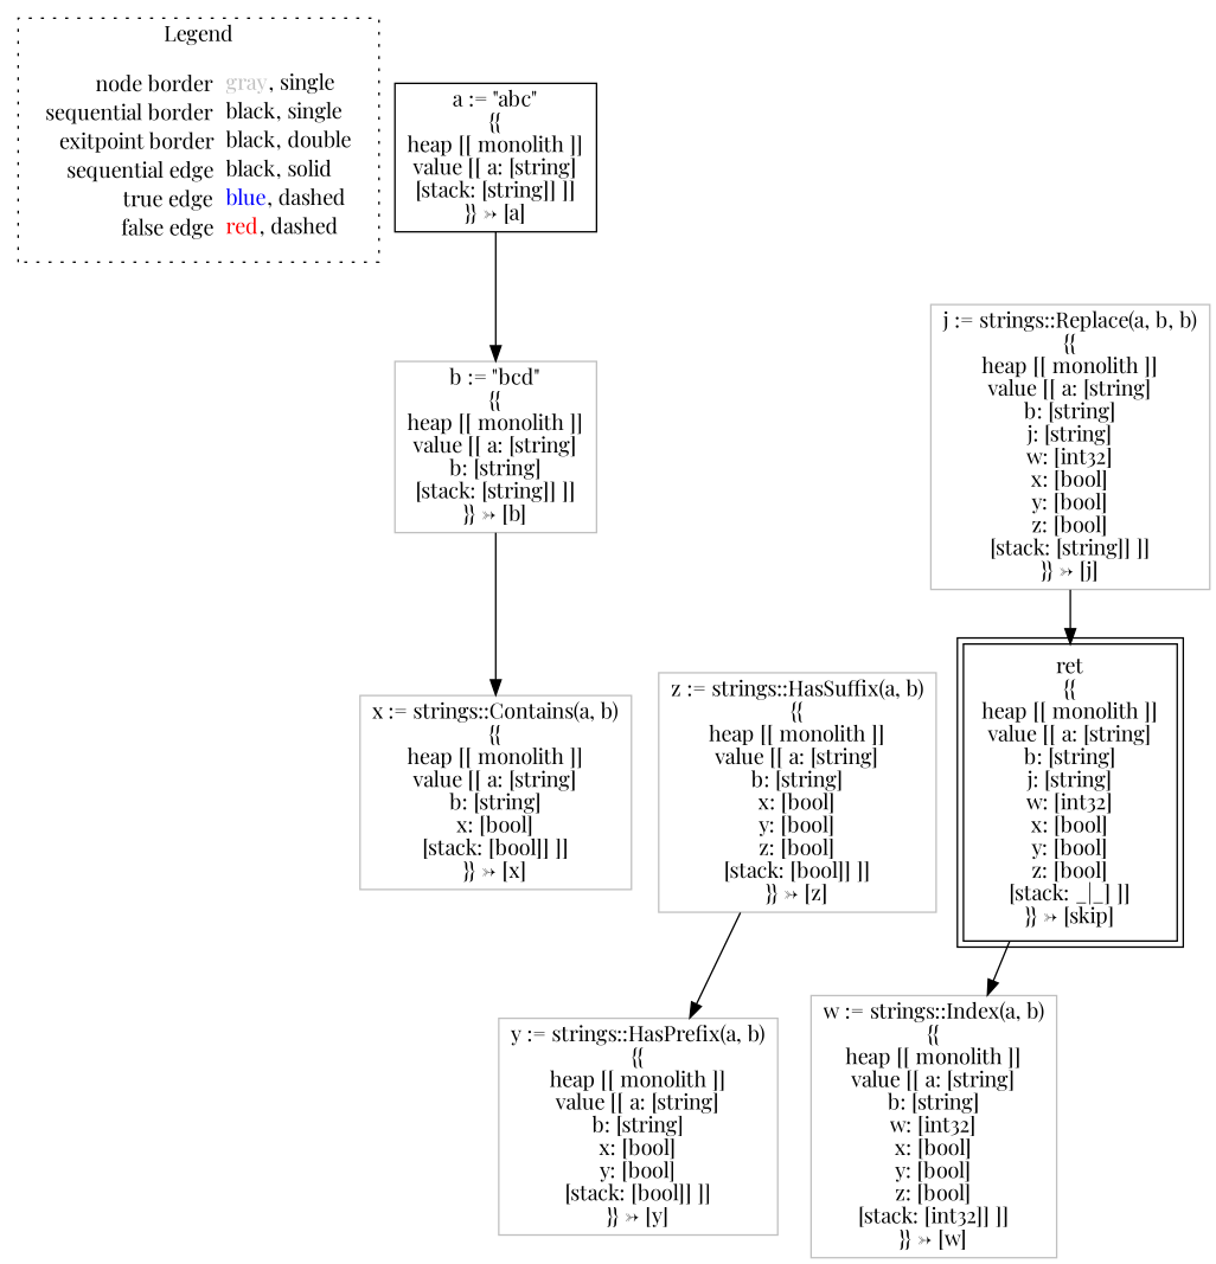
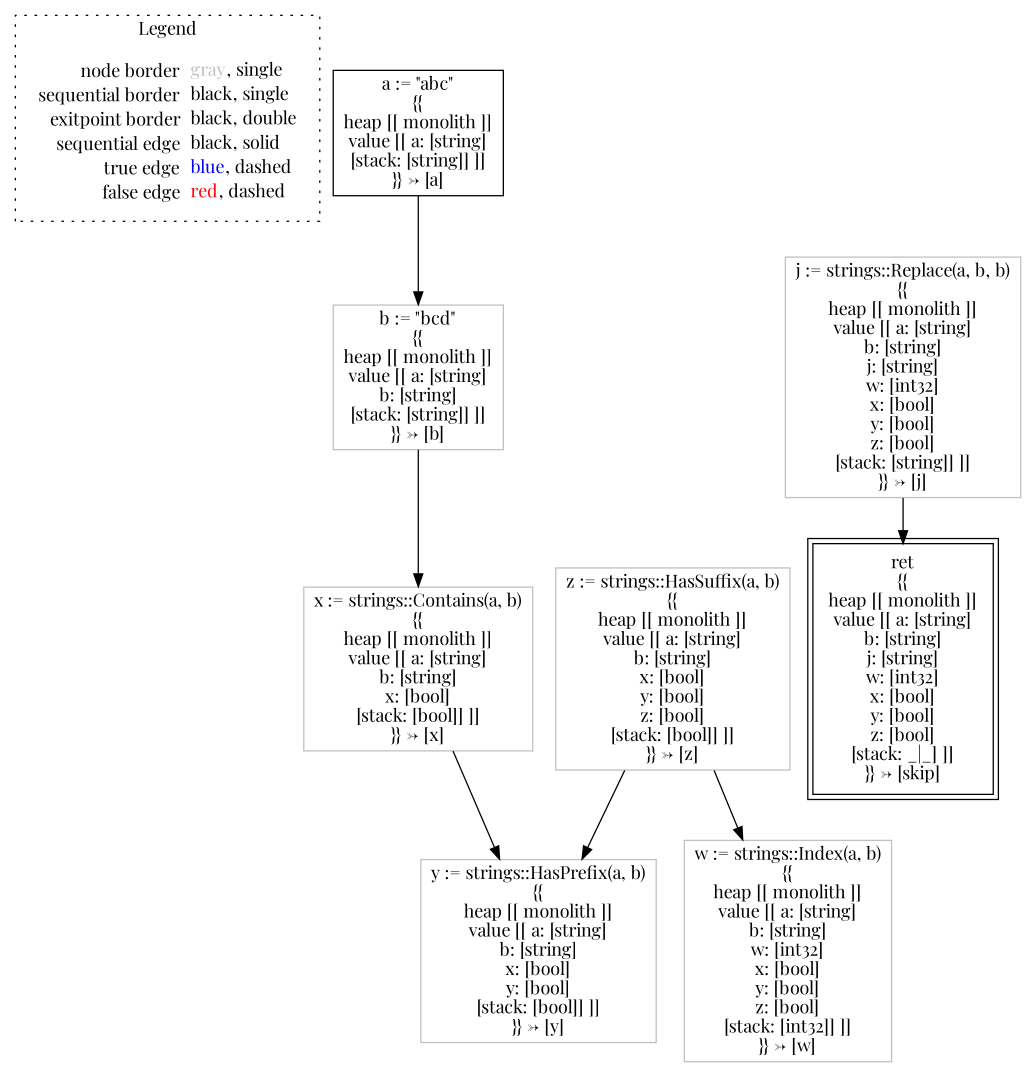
  digraph {
    fontname="Playfair Display"
    node [fontname="Playfair Display" shape=rect color=gray]
    edge [color=black fontname="Playfair Display"]
    n1 [label=<<table border="0" cellpadding="2" cellspacing="0" cellborder="0"><tr><td align="right">node border&nbsp;</td><td align="left"><font color="gray">gray</font>, single</td></tr><tr><td align="right">sequential border&nbsp;</td><td align="left"><font color="black">black</font>, single</td></tr><tr><td align="right">exitpoint border&nbsp;</td><td align="left"><font color="black">black</font>, double</td></tr><tr><td align="right">sequential edge&nbsp;</td><td align="left"><font color="black">black</font>, solid</td></tr><tr><td align="right">true edge&nbsp;</td><td align="left"><font color="blue">blue</font>, dashed</td></tr><tr><td align="right">false edge&nbsp;</td><td align="left"><font color="red">red</font>, dashed</td></tr></table>> shape=plaintext color=""]
    n2 [color=black label=<a := &quot;abc&quot;<BR/>{{<BR/>heap [[ monolith ]]<BR/>value [[ a: [string]<BR/>[stack: [string]] ]]<BR/>}} -&gt; [a]>]
    n3 [label=<b := &quot;bcd&quot;<BR/>{{<BR/>heap [[ monolith ]]<BR/>value [[ a: [string]<BR/>b: [string]<BR/>[stack: [string]] ]]<BR/>}} -&gt; [b]>]
    n4 [label=<x := strings::Contains(a, b)<BR/>{{<BR/>heap [[ monolith ]]<BR/>value [[ a: [string]<BR/>b: [string]<BR/>x: [bool]<BR/>[stack: [bool]] ]]<BR/>}} -&gt; [x]>]
    n5 [label=<y := strings::HasPrefix(a, b)<BR/>{{<BR/>heap [[ monolith ]]<BR/>value [[ a: [string]<BR/>b: [string]<BR/>x: [bool]<BR/>y: [bool]<BR/>[stack: [bool]] ]]<BR/>}} -&gt; [y]>]
    n6 [label=<z := strings::HasSuffix(a, b)<BR/>{{<BR/>heap [[ monolith ]]<BR/>value [[ a: [string]<BR/>b: [string]<BR/>x: [bool]<BR/>y: [bool]<BR/>z: [bool]<BR/>[stack: [bool]] ]]<BR/>}} -&gt; [z]>]
    n7 [label=<w := strings::Index(a, b)<BR/>{{<BR/>heap [[ monolith ]]<BR/>value [[ a: [string]<BR/>b: [string]<BR/>w: [int32]<BR/>x: [bool]<BR/>y: [bool]<BR/>z: [bool]<BR/>[stack: [int32]] ]]<BR/>}} -&gt; [w]>]
    n8 [label=<j := strings::Replace(a, b, b)<BR/>{{<BR/>heap [[ monolith ]]<BR/>value [[ a: [string]<BR/>b: [string]<BR/>j: [string]<BR/>w: [int32]<BR/>x: [bool]<BR/>y: [bool]<BR/>z: [bool]<BR/>[stack: [string]] ]]<BR/>}} -&gt; [j]>]
    n9 [color=black label=<ret<BR/>{{<BR/>heap [[ monolith ]]<BR/>value [[ a: [string]<BR/>b: [string]<BR/>j: [string]<BR/>w: [int32]<BR/>x: [bool]<BR/>y: [bool]<BR/>z: [bool]<BR/>[stack: _|_] ]]<BR/>}} -&gt; [skip]> peripheries=2]
    subgraph cluster_1 {
      label=Legend
      style=dotted
      n1
    }
    n2 -> n3
    n3 -> n4
+   n4 -> n5
    n6 -> n5
-   n9 -> n7
+   n6 -> n7
    n8 -> n9
  }
